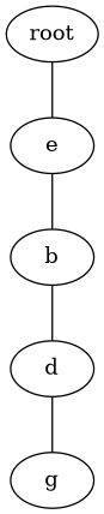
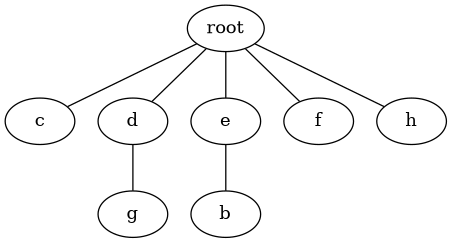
  graph {
    root
+   c
    d
    e
+   f
+   h
    g
    b
-   b -- d
+   root -- c
+   root -- d
    root -- e
+   root -- f
+   root -- h
    d -- g
    e -- b
  }
